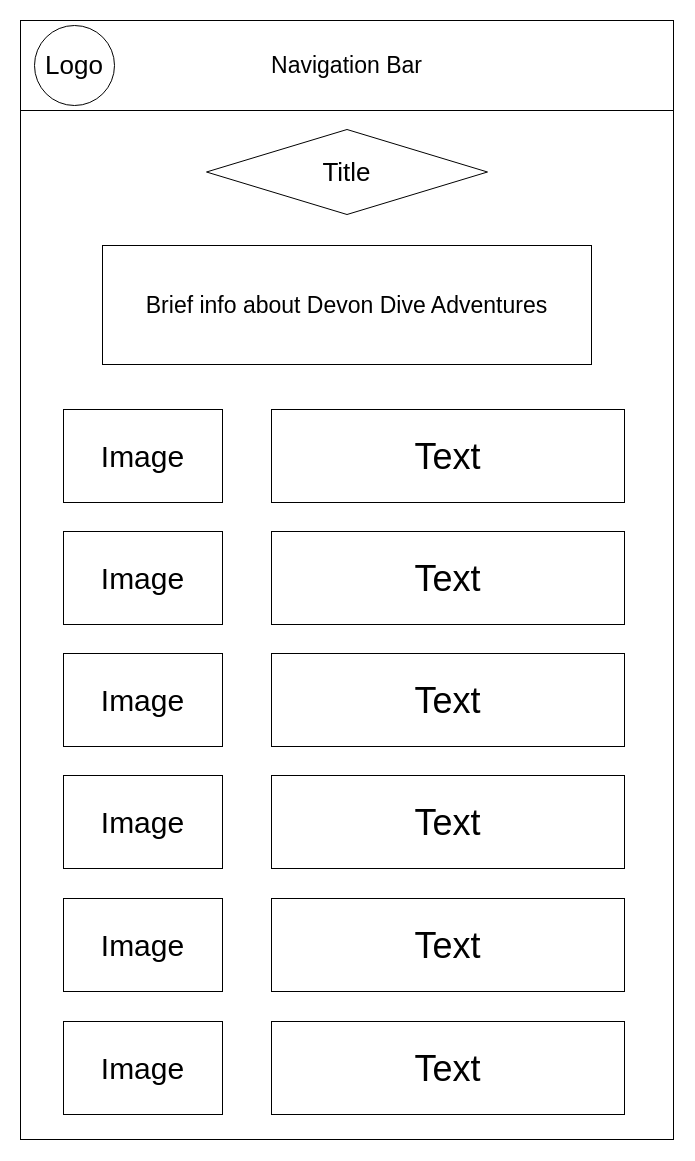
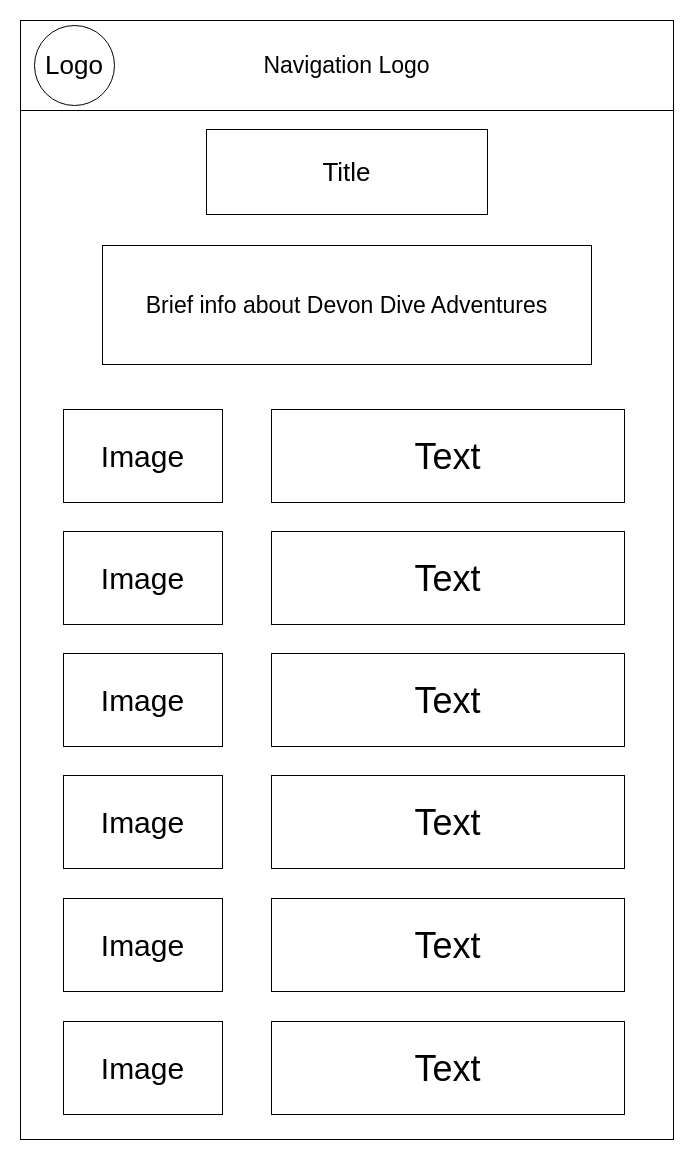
  <mxCell id="0" />
  <mxCell id="1" parent="0" />
  <mxCell id="2" value="" style="rounded=0;whiteSpace=wrap;html=1;" vertex="1" parent="1"><mxGeometry x="20" y="20" width="653" height="1119" as="geometry" /></mxCell>
  <mxCell id="3" value="" style="rounded=0;whiteSpace=wrap;html=1;" vertex="1" parent="1"><mxGeometry x="20" y="20" width="653" height="90" as="geometry" /></mxCell>
  <mxCell id="4" value="" style="rounded=0;whiteSpace=wrap;html=1;" vertex="1" parent="1"><mxGeometry x="206" y="129" width="281" height="85" as="geometry" /></mxCell>
  <mxCell id="5" value="" style="rounded=0;whiteSpace=wrap;html=1;" vertex="1" parent="1"><mxGeometry x="63" y="409" width="159" height="93" as="geometry" /></mxCell>
  <mxCell id="6" value="" style="rounded=0;whiteSpace=wrap;html=1;" vertex="1" parent="1"><mxGeometry x="63" y="531" width="159" height="93" as="geometry" /></mxCell>
  <mxCell id="7" value="" style="rounded=0;whiteSpace=wrap;html=1;" vertex="1" parent="1"><mxGeometry x="63" y="898" width="159" height="93" as="geometry" /></mxCell>
  <mxCell id="8" value="" style="rounded=0;whiteSpace=wrap;html=1;" vertex="1" parent="1"><mxGeometry x="63" y="775" width="159" height="93" as="geometry" /></mxCell>
  <mxCell id="9" value="" style="rounded=0;whiteSpace=wrap;html=1;" vertex="1" parent="1"><mxGeometry x="63" y="653" width="159" height="93" as="geometry" /></mxCell>
  <mxCell id="10" value="" style="rounded=0;whiteSpace=wrap;html=1;" vertex="1" parent="1"><mxGeometry x="63" y="1021" width="159" height="93" as="geometry" /></mxCell>
  <mxCell id="11" value="" style="rounded=0;whiteSpace=wrap;html=1;" vertex="1" parent="1"><mxGeometry x="102" y="245" width="489" height="119" as="geometry" /></mxCell>
  <mxCell id="12" value="" style="ellipse;whiteSpace=wrap;html=1;aspect=fixed;" vertex="1" parent="1"><mxGeometry x="34" y="25" width="80" height="80" as="geometry" /></mxCell>
  <mxCell id="13" value="" style="rounded=0;whiteSpace=wrap;html=1;fillColor=#FFFFFF;" vertex="1" parent="1"><mxGeometry x="20" y="20" width="653" height="1119" as="geometry" /></mxCell>
- <mxCell id="14" value="&lt;font style=&quot;font-size: 23px;&quot;&gt;Navigation Bar&lt;/font&gt;" style="rounded=0;whiteSpace=wrap;html=1;fillColor=light-dark(#FFFFFF,#EDEDED);" vertex="1" parent="1"><mxGeometry x="20" y="20" width="653" height="90" as="geometry" /></mxCell>
- <mxCell id="15" value="&lt;font style=&quot;font-size: 26px;&quot;&gt;Title&lt;/font&gt;" style="rhombus;whiteSpace=wrap;html=1;" vertex="1" parent="1"><mxGeometry x="206" y="129" width="281" height="85" as="geometry" /></mxCell>
+ <mxCell id="14" value="&lt;font style=&quot;font-size: 23px;&quot;&gt;Navigation Logo&lt;/font&gt;" style="rounded=0;whiteSpace=wrap;html=1;fillColor=light-dark(#FFFFFF,#EDEDED);" vertex="1" parent="1"><mxGeometry x="20" y="20" width="653" height="90" as="geometry" /></mxCell>
+ <mxCell id="15" value="&lt;font style=&quot;font-size: 26px;&quot;&gt;Title&lt;/font&gt;" style="rounded=0;whiteSpace=wrap;html=1;" vertex="1" parent="1"><mxGeometry x="206" y="129" width="281" height="85" as="geometry" /></mxCell>
  <mxCell id="16" value="&lt;font style=&quot;font-size: 30px;&quot;&gt;Image&lt;/font&gt;" style="rounded=0;whiteSpace=wrap;html=1;" vertex="1" parent="1"><mxGeometry x="63" y="409" width="159" height="93" as="geometry" /></mxCell>
  <mxCell id="17" value="&lt;font style=&quot;font-size: 30px;&quot;&gt;Image&lt;/font&gt;" style="rounded=0;whiteSpace=wrap;html=1;" vertex="1" parent="1"><mxGeometry x="63" y="531" width="159" height="93" as="geometry" /></mxCell>
  <mxCell id="18" value="&lt;font style=&quot;font-size: 30px;&quot;&gt;Image&lt;/font&gt;" style="rounded=0;whiteSpace=wrap;html=1;" vertex="1" parent="1"><mxGeometry x="63" y="898" width="159" height="93" as="geometry" /></mxCell>
  <mxCell id="19" value="&lt;font style=&quot;font-size: 30px;&quot;&gt;Image&lt;/font&gt;" style="rounded=0;whiteSpace=wrap;html=1;" vertex="1" parent="1"><mxGeometry x="63" y="775" width="159" height="93" as="geometry" /></mxCell>
  <mxCell id="20" value="&lt;font style=&quot;font-size: 30px;&quot;&gt;Image&lt;/font&gt;" style="rounded=0;whiteSpace=wrap;html=1;" vertex="1" parent="1"><mxGeometry x="63" y="653" width="159" height="93" as="geometry" /></mxCell>
  <mxCell id="21" value="&lt;font style=&quot;font-size: 30px;&quot;&gt;Image&lt;/font&gt;" style="rounded=0;whiteSpace=wrap;html=1;" vertex="1" parent="1"><mxGeometry x="63" y="1021" width="159" height="93" as="geometry" /></mxCell>
  <mxCell id="22" value="&lt;font style=&quot;font-size: 23px;&quot;&gt;Brief info about Devon Dive Adventures&lt;/font&gt;" style="rounded=0;whiteSpace=wrap;html=1;" vertex="1" parent="1"><mxGeometry x="102" y="245" width="489" height="119" as="geometry" /></mxCell>
  <mxCell id="23" value="&lt;font style=&quot;font-size: 26px;&quot;&gt;Logo&lt;/font&gt;" style="ellipse;whiteSpace=wrap;html=1;aspect=fixed;" vertex="1" parent="1"><mxGeometry x="34" y="25" width="80" height="80" as="geometry" /></mxCell>
  <mxCell id="24" value="&lt;font style=&quot;font-size: 36px;&quot;&gt;Text&lt;/font&gt;" style="rounded=0;whiteSpace=wrap;html=1;" vertex="1" parent="1"><mxGeometry x="271" y="409" width="353" height="93" as="geometry" /></mxCell>
  <mxCell id="25" value="&lt;font style=&quot;font-size: 36px;&quot;&gt;Text&lt;/font&gt;" style="rounded=0;whiteSpace=wrap;html=1;" vertex="1" parent="1"><mxGeometry x="271" y="531" width="353" height="93" as="geometry" /></mxCell>
  <mxCell id="26" value="&lt;font style=&quot;font-size: 36px;&quot;&gt;Text&lt;/font&gt;" style="rounded=0;whiteSpace=wrap;html=1;" vertex="1" parent="1"><mxGeometry x="271" y="653" width="353" height="93" as="geometry" /></mxCell>
  <mxCell id="27" value="&lt;font style=&quot;font-size: 36px;&quot;&gt;Text&lt;/font&gt;" style="rounded=0;whiteSpace=wrap;html=1;" vertex="1" parent="1"><mxGeometry x="271" y="775" width="353" height="93" as="geometry" /></mxCell>
  <mxCell id="28" value="&lt;font style=&quot;font-size: 36px;&quot;&gt;Text&lt;/font&gt;" style="rounded=0;whiteSpace=wrap;html=1;" vertex="1" parent="1"><mxGeometry x="271" y="898" width="353" height="93" as="geometry" /></mxCell>
  <mxCell id="29" value="&lt;font style=&quot;font-size: 36px;&quot;&gt;Text&lt;/font&gt;" style="rounded=0;whiteSpace=wrap;html=1;" vertex="1" parent="1"><mxGeometry x="271" y="1021" width="353" height="93" as="geometry" /></mxCell>
